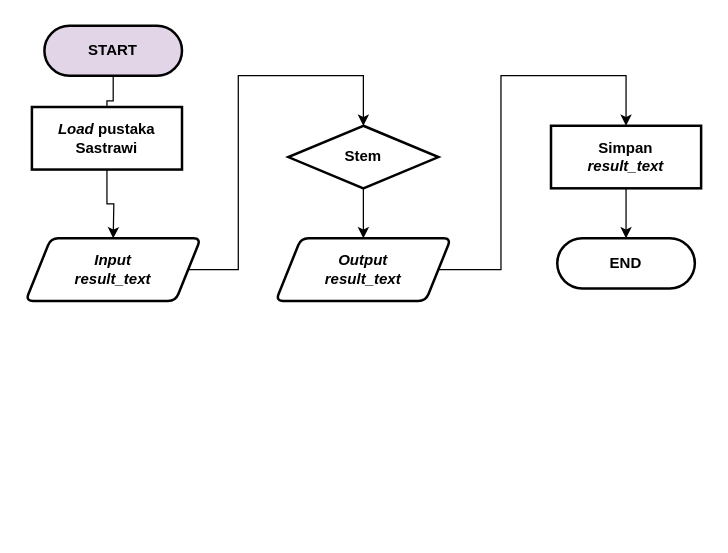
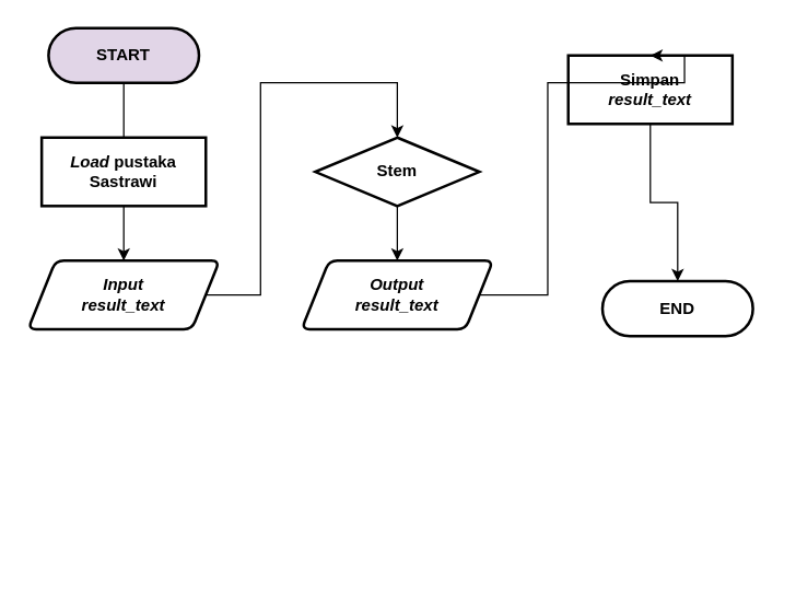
  <mxCell id="0" />
  <mxCell id="1" parent="0" />
  <mxCell id="2" style="edgeStyle=orthogonalEdgeStyle;rounded=0;orthogonalLoop=1;jettySize=auto;html=1;entryX=0.5;entryY=0;entryDx=0;entryDy=0;entryPerimeter=0;fontSize=12;" parent="1" edge="1"><mxGeometry relative="1" as="geometry"><mxPoint x="80" y="380" as="sourcePoint" /><Array as="points"><mxPoint x="80" y="420" /><mxPoint x="180" y="420" /><mxPoint x="180" y="80" /><mxPoint x="280" y="80" /></Array></mxGeometry></mxCell>
  <mxCell id="3" style="edgeStyle=orthogonalEdgeStyle;rounded=0;orthogonalLoop=1;jettySize=auto;html=1;entryX=0.5;entryY=0;entryDx=0;entryDy=0;endArrow=none;" parent="1" source="4" target="6" edge="1"><mxGeometry relative="1" as="geometry" /></mxCell>
  <mxCell id="4" value="&lt;b style=&quot;font-size: 12px;&quot;&gt;START&lt;/b&gt;" style="rounded=1;whiteSpace=wrap;html=1;absoluteArcSize=1;arcSize=140;strokeWidth=2;fontSize=12;fillColor=#e1d5e7;" parent="1" vertex="1"><mxGeometry x="35" y="20" width="110" height="40" as="geometry" /></mxCell>
  <mxCell id="5" style="edgeStyle=orthogonalEdgeStyle;rounded=0;orthogonalLoop=1;jettySize=auto;html=1;" parent="1" source="6" edge="1"><mxGeometry relative="1" as="geometry"><mxPoint x="90" y="190" as="targetPoint" /></mxGeometry></mxCell>
- <mxCell id="6" value="&lt;b&gt;&lt;i&gt;Load &lt;/i&gt;pustaka Sastrawi&lt;/b&gt;" style="rounded=1;whiteSpace=wrap;html=1;absoluteArcSize=1;arcSize=0;strokeWidth=2;fontSize=12;" parent="1" vertex="1"><mxGeometry x="25" y="85" width="120" height="50" as="geometry" /></mxCell>
+ <mxCell id="6" value="&lt;b&gt;&lt;i&gt;Load &lt;/i&gt;pustaka Sastrawi&lt;/b&gt;" style="rounded=1;whiteSpace=wrap;html=1;absoluteArcSize=1;arcSize=0;strokeWidth=2;fontSize=12;" parent="1" vertex="1"><mxGeometry x="30" y="100" width="120" height="50" as="geometry" /></mxCell>
  <mxCell id="7" style="edgeStyle=orthogonalEdgeStyle;rounded=0;orthogonalLoop=1;jettySize=auto;html=1;entryX=0.5;entryY=0;entryDx=0;entryDy=0;" edge="1" parent="1" source="8" target="13"><mxGeometry relative="1" as="geometry"><Array as="points"><mxPoint x="190" y="215" /><mxPoint x="190" y="60" /><mxPoint x="290" y="60" /></Array></mxGeometry></mxCell>
  <mxCell id="8" value="&lt;i&gt;Input&lt;br&gt;result_text&lt;/i&gt;" style="shape=parallelogram;html=1;strokeWidth=2;perimeter=parallelogramPerimeter;whiteSpace=wrap;rounded=1;arcSize=12;size=0.144;fontSize=12;fontStyle=1" parent="1" vertex="1"><mxGeometry x="20" y="190" width="140" height="50" as="geometry" /></mxCell>
  <mxCell id="9" style="edgeStyle=orthogonalEdgeStyle;rounded=0;orthogonalLoop=1;jettySize=auto;html=1;entryX=0.5;entryY=0;entryDx=0;entryDy=0;" edge="1" parent="1" source="10" target="11"><mxGeometry relative="1" as="geometry" /></mxCell>
- <mxCell id="10" value="&lt;span style=&quot;font-family: &amp;#34;helvetica&amp;#34;&quot;&gt;&lt;b&gt;Simpan&lt;br&gt;&lt;i&gt;result_text&lt;/i&gt;&lt;/b&gt;&lt;/span&gt;" style="rounded=1;whiteSpace=wrap;html=1;absoluteArcSize=1;arcSize=0;strokeWidth=2;fontSize=12;" parent="1" vertex="1"><mxGeometry x="440" y="100" width="120" height="50" as="geometry" /></mxCell>
- <mxCell id="11" value="&lt;b&gt;END&lt;/b&gt;" style="rounded=1;whiteSpace=wrap;html=1;absoluteArcSize=1;arcSize=140;strokeWidth=2;fontSize=12;" parent="1" vertex="1"><mxGeometry x="445" y="190" width="110" height="40" as="geometry" /></mxCell>
+ <mxCell id="10" value="&lt;span style=&quot;font-family: &amp;#34;helvetica&amp;#34;&quot;&gt;&lt;b&gt;Simpan&lt;br&gt;&lt;i&gt;result_text&lt;/i&gt;&lt;/b&gt;&lt;/span&gt;" style="rounded=1;whiteSpace=wrap;html=1;absoluteArcSize=1;arcSize=0;strokeWidth=2;fontSize=12;" parent="1" vertex="1"><mxGeometry x="415" y="40" width="120" height="50" as="geometry" /></mxCell>
+ <mxCell id="11" value="&lt;b&gt;END&lt;/b&gt;" style="rounded=1;whiteSpace=wrap;html=1;absoluteArcSize=1;arcSize=140;strokeWidth=2;fontSize=12;" parent="1" vertex="1"><mxGeometry x="440" y="205" width="110" height="40" as="geometry" /></mxCell>
  <mxCell id="12" style="edgeStyle=orthogonalEdgeStyle;rounded=0;orthogonalLoop=1;jettySize=auto;html=1;entryX=0.5;entryY=0;entryDx=0;entryDy=0;" edge="1" parent="1" source="13" target="15"><mxGeometry relative="1" as="geometry" /></mxCell>
  <mxCell id="13" value="&lt;font face=&quot;helvetica&quot;&gt;&lt;b&gt;Stem&lt;/b&gt;&lt;/font&gt;" style="rhombus;whiteSpace=wrap;html=1;absoluteArcSize=1;arcSize=0;strokeWidth=2;fontSize=12;" vertex="1" parent="1"><mxGeometry x="230" y="100" width="120" height="50" as="geometry" /></mxCell>
  <mxCell id="14" style="edgeStyle=orthogonalEdgeStyle;rounded=0;orthogonalLoop=1;jettySize=auto;html=1;entryX=0.5;entryY=0;entryDx=0;entryDy=0;" edge="1" parent="1" source="15" target="10"><mxGeometry relative="1" as="geometry"><Array as="points"><mxPoint x="400" y="215" /><mxPoint x="400" y="60" /><mxPoint x="500" y="60" /></Array></mxGeometry></mxCell>
  <mxCell id="15" value="&lt;i&gt;Output&lt;br&gt;result_text&lt;/i&gt;" style="shape=parallelogram;html=1;strokeWidth=2;perimeter=parallelogramPerimeter;whiteSpace=wrap;rounded=1;arcSize=12;size=0.144;fontSize=12;fontStyle=1" vertex="1" parent="1"><mxGeometry x="220" y="190" width="140" height="50" as="geometry" /></mxCell>
